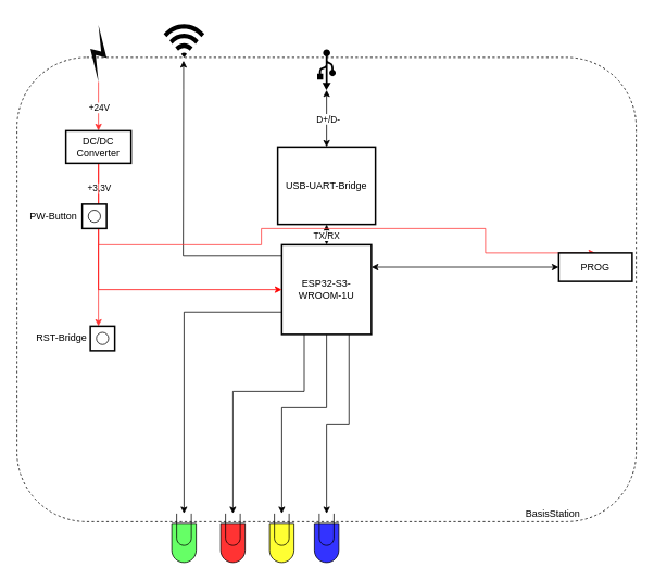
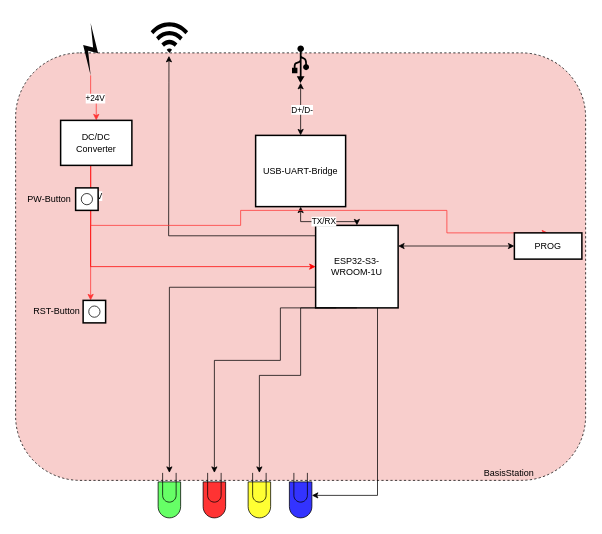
  <mxCell id="0" />
  <mxCell id="1" parent="0" />
  <mxCell id="2" value="" style="group" vertex="1" connectable="0" parent="1"><mxGeometry x="20" y="20" width="760" height="670" as="geometry" /></mxCell>
- <mxCell id="3" value="BasisStation&lt;span style=&quot;white-space: pre;&quot;&gt;&#09;&lt;/span&gt;&lt;span style=&quot;white-space: pre;&quot;&gt;&#09;&lt;/span&gt;&lt;span style=&quot;white-space: pre;&quot;&gt;&#09;&lt;/span&gt;" style="rounded=1;whiteSpace=wrap;html=1;dashed=1;align=right;verticalAlign=bottom;" parent="2" vertex="1"><mxGeometry y="50" width="760" height="570" as="geometry" /></mxCell>
- <mxCell id="4" value="ESP32-S3-WROOM-1U" style="whiteSpace=wrap;html=1;aspect=fixed;strokeWidth=2;" parent="2" vertex="1"><mxGeometry x="325" y="280" width="110" height="110" as="geometry" /></mxCell>
+ <mxCell id="3" value="BasisStation&lt;span style=&quot;white-space: pre;&quot;&gt;&#09;&lt;/span&gt;&lt;span style=&quot;white-space: pre;&quot;&gt;&#09;&lt;/span&gt;&lt;span style=&quot;white-space: pre;&quot;&gt;&#09;&lt;/span&gt;" style="rounded=1;whiteSpace=wrap;html=1;dashed=1;align=right;verticalAlign=bottom;fillColor=#f8cecc;" parent="2" vertex="1"><mxGeometry y="50" width="760" height="570" as="geometry" /></mxCell>
+ <mxCell id="4" value="ESP32-S3-WROOM-1U" style="whiteSpace=wrap;html=1;aspect=fixed;strokeWidth=2;" parent="2" vertex="1"><mxGeometry x="400" y="280" width="110" height="110" as="geometry" /></mxCell>
  <mxCell id="5" style="edgeStyle=orthogonalEdgeStyle;rounded=0;orthogonalLoop=1;jettySize=auto;html=1;entryX=0.5;entryY=0;entryDx=0;entryDy=0;startArrow=classic;startFill=1;" edge="1" parent="2" source="7" target="13"><mxGeometry relative="1" as="geometry" /></mxCell>
  <mxCell id="6" value="D+/D-" style="edgeLabel;html=1;align=center;verticalAlign=middle;resizable=0;points=[];" vertex="1" connectable="0" parent="5"><mxGeometry x="-0.008" y="1" relative="1" as="geometry"><mxPoint as="offset" /></mxGeometry></mxCell>
  <mxCell id="7" value="" style="sketch=0;aspect=fixed;pointerEvents=1;shadow=0;dashed=0;html=1;strokeColor=none;labelPosition=center;verticalLabelPosition=bottom;verticalAlign=top;align=center;fillColor=light-dark(#000000, #bfd3ff);shape=mxgraph.mscae.enterprise.usb;direction=south;" parent="2" vertex="1"><mxGeometry x="368.5" y="40" width="23" height="50" as="geometry" /></mxCell>
  <mxCell id="8" style="edgeStyle=orthogonalEdgeStyle;rounded=0;orthogonalLoop=1;jettySize=auto;html=1;entryX=0.5;entryY=0;entryDx=0;entryDy=0;startArrow=none;startFill=0;strokeColor=#FF3333;" edge="1" parent="2" source="10" target="20"><mxGeometry relative="1" as="geometry" /></mxCell>
  <mxCell id="9" value="+24V" style="edgeLabel;html=1;align=center;verticalAlign=middle;resizable=0;points=[];" vertex="1" connectable="0" parent="8"><mxGeometry x="0.033" relative="1" as="geometry"><mxPoint as="offset" /></mxGeometry></mxCell>
  <mxCell id="10" value="" style="fontColor=#0066CC;verticalAlign=top;verticalLabelPosition=bottom;labelPosition=center;align=center;html=1;outlineConnect=0;fillColor=light-dark(#050505, #3e3e3e);strokeColor=none;gradientColor=none;gradientDirection=north;strokeWidth=2;shape=mxgraph.networks.comm_link;" parent="2" vertex="1"><mxGeometry x="90" y="10" width="20" height="70" as="geometry" /></mxCell>
  <mxCell id="11" style="edgeStyle=orthogonalEdgeStyle;rounded=0;orthogonalLoop=1;jettySize=auto;html=1;entryX=0.5;entryY=0;entryDx=0;entryDy=0;startArrow=classic;startFill=1;" edge="1" parent="2" source="13" target="4"><mxGeometry relative="1" as="geometry" /></mxCell>
  <mxCell id="12" value="TX/RX" style="edgeLabel;html=1;align=center;verticalAlign=middle;resizable=0;points=[];" vertex="1" connectable="0" parent="11"><mxGeometry x="-0.005" y="1" relative="1" as="geometry"><mxPoint as="offset" /></mxGeometry></mxCell>
  <mxCell id="13" value="USB-UART-Bridge" style="rounded=0;whiteSpace=wrap;html=1;strokeWidth=2;" vertex="1" parent="2"><mxGeometry x="320" y="160" width="120" height="95" as="geometry" /></mxCell>
  <mxCell id="14" value="" style="html=1;verticalLabelPosition=bottom;align=center;labelBackgroundColor=#ffffff;verticalAlign=top;strokeWidth=2;strokeColor=none;shadow=0;dashed=0;shape=mxgraph.ios7.icons.wifi;pointerEvents=1;fillColor=#000000;" vertex="1" parent="2"><mxGeometry x="180" y="9" width="50" height="41" as="geometry" /></mxCell>
  <mxCell id="15" style="edgeStyle=orthogonalEdgeStyle;rounded=0;orthogonalLoop=1;jettySize=auto;html=1;entryX=0.5;entryY=1;entryDx=0;entryDy=0;startArrow=classic;startFill=1;strokeColor=#FF3333;endArrow=none;" edge="1" parent="2" source="31" target="20"><mxGeometry relative="1" as="geometry"><Array as="points"><mxPoint x="100" y="330" /><mxPoint x="100" y="330" /></Array></mxGeometry></mxCell>
  <mxCell id="16" style="edgeStyle=orthogonalEdgeStyle;rounded=0;orthogonalLoop=1;jettySize=auto;html=1;entryX=0.004;entryY=0.126;entryDx=0;entryDy=0;entryPerimeter=0;exitX=0.269;exitY=0.007;exitDx=0;exitDy=0;exitPerimeter=0;startArrow=classic;startFill=1;endArrow=none;" edge="1" parent="2" source="3" target="4"><mxGeometry relative="1" as="geometry"><Array as="points"><mxPoint x="204" y="90" /><mxPoint x="204" y="294" /></Array></mxGeometry></mxCell>
  <mxCell id="17" style="edgeStyle=orthogonalEdgeStyle;rounded=0;orthogonalLoop=1;jettySize=auto;html=1;entryX=0;entryY=0.5;entryDx=0;entryDy=0;startArrow=none;startFill=0;strokeColor=#FF0000;" edge="1" parent="2" source="20" target="4"><mxGeometry relative="1" as="geometry"><Array as="points"><mxPoint x="100" y="335" /></Array></mxGeometry></mxCell>
  <mxCell id="18" value="+3,3V" style="edgeLabel;html=1;align=center;verticalAlign=middle;resizable=0;points=[];" vertex="1" connectable="0" parent="17"><mxGeometry x="-0.643" relative="1" as="geometry"><mxPoint y="-38" as="offset" /></mxGeometry></mxCell>
  <mxCell id="19" style="edgeStyle=orthogonalEdgeStyle;rounded=0;orthogonalLoop=1;jettySize=auto;html=1;entryX=0.5;entryY=0;entryDx=0;entryDy=0;strokeColor=#FF3333;" edge="1" parent="2" source="20" target="40"><mxGeometry relative="1" as="geometry"><Array as="points"><mxPoint x="100" y="280" /><mxPoint x="300" y="280" /><mxPoint x="300" y="260" /><mxPoint x="575" y="260" /></Array></mxGeometry></mxCell>
- <mxCell id="20" value="DC/DC Converter" style="rounded=0;whiteSpace=wrap;html=1;strokeWidth=2;" vertex="1" parent="2"><mxGeometry x="60" y="140" width="80" height="40" as="geometry" /></mxCell>
+ <mxCell id="20" value="DC/DC Converter" style="rounded=0;whiteSpace=wrap;html=1;strokeWidth=2;" vertex="1" parent="2"><mxGeometry x="60" y="140" width="95" height="60" as="geometry" /></mxCell>
  <mxCell id="21" style="edgeStyle=orthogonalEdgeStyle;rounded=0;orthogonalLoop=1;jettySize=auto;html=1;entryX=0;entryY=0.75;entryDx=0;entryDy=0;endArrow=none;startFill=1;startArrow=classic;" edge="1" parent="2" source="22" target="4"><mxGeometry relative="1" as="geometry"><Array as="points"><mxPoint x="205" y="363" /></Array></mxGeometry></mxCell>
  <mxCell id="22" value="" style="verticalLabelPosition=bottom;shadow=0;dashed=0;align=center;html=1;verticalAlign=top;shape=mxgraph.electrical.opto_electronics.lamp;direction=west;fillColor=#66FF66;" vertex="1" parent="2"><mxGeometry x="190" y="610" width="30" height="60" as="geometry" /></mxCell>
  <mxCell id="23" style="edgeStyle=orthogonalEdgeStyle;rounded=0;orthogonalLoop=1;jettySize=auto;html=1;entryX=0.25;entryY=1;entryDx=0;entryDy=0;endArrow=none;startFill=1;startArrow=classic;" edge="1" parent="2" source="24" target="4"><mxGeometry relative="1" as="geometry"><Array as="points"><mxPoint x="265" y="460" /><mxPoint x="353" y="460" /></Array></mxGeometry></mxCell>
  <mxCell id="24" value="" style="verticalLabelPosition=bottom;shadow=0;dashed=0;align=center;html=1;verticalAlign=top;shape=mxgraph.electrical.opto_electronics.lamp;direction=west;fillColor=#FF3333;" vertex="1" parent="2"><mxGeometry x="250" y="610" width="30" height="60" as="geometry" /></mxCell>
  <mxCell id="25" style="edgeStyle=orthogonalEdgeStyle;rounded=0;orthogonalLoop=1;jettySize=auto;html=1;entryX=0.75;entryY=1;entryDx=0;entryDy=0;endArrow=none;startFill=1;startArrow=classic;" edge="1" parent="2" source="26" target="4"><mxGeometry relative="1" as="geometry" /></mxCell>
  <mxCell id="26" value="" style="verticalLabelPosition=bottom;shadow=0;dashed=0;align=center;html=1;verticalAlign=top;shape=mxgraph.electrical.opto_electronics.lamp;direction=west;fillColor=#3333FF;" vertex="1" parent="2"><mxGeometry x="365" y="610" width="30" height="60" as="geometry" /></mxCell>
  <mxCell id="27" style="edgeStyle=orthogonalEdgeStyle;rounded=0;orthogonalLoop=1;jettySize=auto;html=1;entryX=0.5;entryY=1;entryDx=0;entryDy=0;endArrow=none;startFill=1;startArrow=classic;" edge="1" parent="2" source="28" target="4"><mxGeometry relative="1" as="geometry"><Array as="points"><mxPoint x="325" y="480" /><mxPoint x="380" y="480" /></Array></mxGeometry></mxCell>
  <mxCell id="28" value="" style="verticalLabelPosition=bottom;shadow=0;dashed=0;align=center;html=1;verticalAlign=top;shape=mxgraph.electrical.opto_electronics.lamp;direction=west;fillColor=#FFFF33;" vertex="1" parent="2"><mxGeometry x="310" y="610" width="30" height="60" as="geometry" /></mxCell>
  <mxCell id="29" value="" style="group" vertex="1" connectable="0" parent="2"><mxGeometry x="60" y="380" width="70" height="30" as="geometry" /></mxCell>
  <mxCell id="30" value="" style="group" vertex="1" connectable="0" parent="29"><mxGeometry x="30" width="40" height="30" as="geometry" /></mxCell>
  <mxCell id="31" value="" style="whiteSpace=wrap;html=1;aspect=fixed;strokeWidth=2;" vertex="1" parent="30"><mxGeometry width="30" height="30" as="geometry" /></mxCell>
  <mxCell id="32" value="" style="ellipse;whiteSpace=wrap;html=1;aspect=fixed;" vertex="1" parent="30"><mxGeometry x="7.5" y="7.5" width="15" height="15" as="geometry" /></mxCell>
- <mxCell id="33" value="RST-Bridge" style="text;html=1;align=center;verticalAlign=middle;whiteSpace=wrap;rounded=0;" vertex="1" parent="29"><mxGeometry x="-40" width="70" height="30" as="geometry" /></mxCell>
+ <mxCell id="33" value="RST-Button" style="text;html=1;align=center;verticalAlign=middle;whiteSpace=wrap;rounded=0;" vertex="1" parent="29"><mxGeometry x="-40" width="70" height="30" as="geometry" /></mxCell>
  <mxCell id="34" value="" style="group" vertex="1" connectable="0" parent="2"><mxGeometry x="50" y="230" width="70" height="30" as="geometry" /></mxCell>
  <mxCell id="35" value="" style="group;strokeWidth=1;" vertex="1" connectable="0" parent="34"><mxGeometry x="30" width="40" height="30" as="geometry" /></mxCell>
  <mxCell id="36" value="" style="whiteSpace=wrap;html=1;aspect=fixed;strokeWidth=2;" vertex="1" parent="35"><mxGeometry width="30" height="30" as="geometry" /></mxCell>
  <mxCell id="37" value="" style="ellipse;whiteSpace=wrap;html=1;aspect=fixed;" vertex="1" parent="35"><mxGeometry x="7.5" y="7.5" width="15" height="15" as="geometry" /></mxCell>
  <mxCell id="38" value="PW-Button" style="text;html=1;align=center;verticalAlign=middle;whiteSpace=wrap;rounded=0;" vertex="1" parent="34"><mxGeometry x="-40" width="70" height="30" as="geometry" /></mxCell>
  <mxCell id="39" style="edgeStyle=orthogonalEdgeStyle;rounded=0;orthogonalLoop=1;jettySize=auto;html=1;entryX=1;entryY=0.25;entryDx=0;entryDy=0;startArrow=classic;startFill=1;" edge="1" parent="2" source="40" target="4"><mxGeometry relative="1" as="geometry" /></mxCell>
  <mxCell id="40" value="PROG" style="rounded=0;whiteSpace=wrap;html=1;strokeWidth=2;" vertex="1" parent="2"><mxGeometry x="665" y="290" width="90" height="35" as="geometry" /></mxCell>
